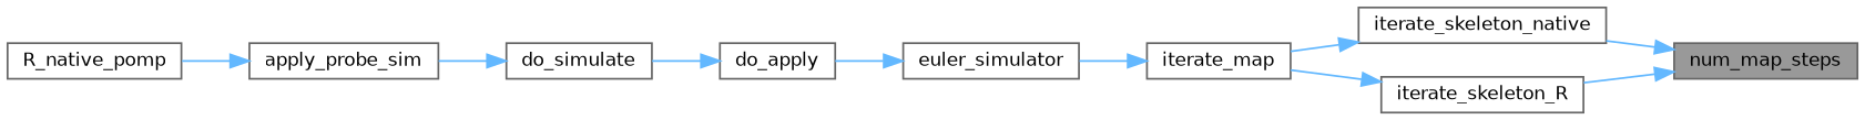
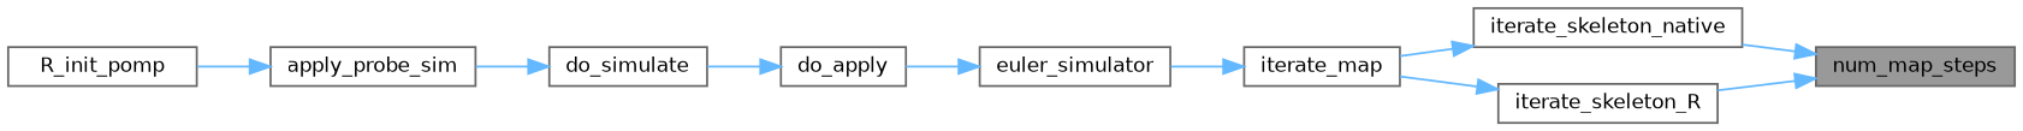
  digraph {
    rankdir=RL
    node [color=grey40 fillcolor=white fontname=Helvetica fontsize=10 shape=box style=filled]
    edge [color=steelblue1 dir=back fontname=Helvetica fontsize=10 labelfontname=Helvetica labelfontsize=10 style=solid]
    n1 [color=gray40 fillcolor=grey60 fontcolor=black height=0.2 label=num_map_steps width=0.4]
    n2 [height=0.2 label=iterate_skeleton_native width=0.4]
    n3 [height=0.2 label=iterate_skeleton_R width=0.4]
    n4 [height=0.2 label=euler_simulator width=0.4]
    n5 [height=0.2 label=do_apply width=0.4]
    n6 [height=0.2 label=iterate_map width=0.4]
    n7 [height=0.2 label=do_simulate width=0.4]
    n8 [height=0.2 label=apply_probe_sim width=0.4]
-   n9 [height=0.2 label=R_native_pomp width=0.4]
+   n9 [height=0.2 label=R_init_pomp width=0.4]
    n1 -> n2
    n1 -> n3
    n2 -> n6
    n3 -> n6
    n4 -> n5
    n5 -> n7
    n6 -> n4
    n7 -> n8
    n8 -> n9
  }
